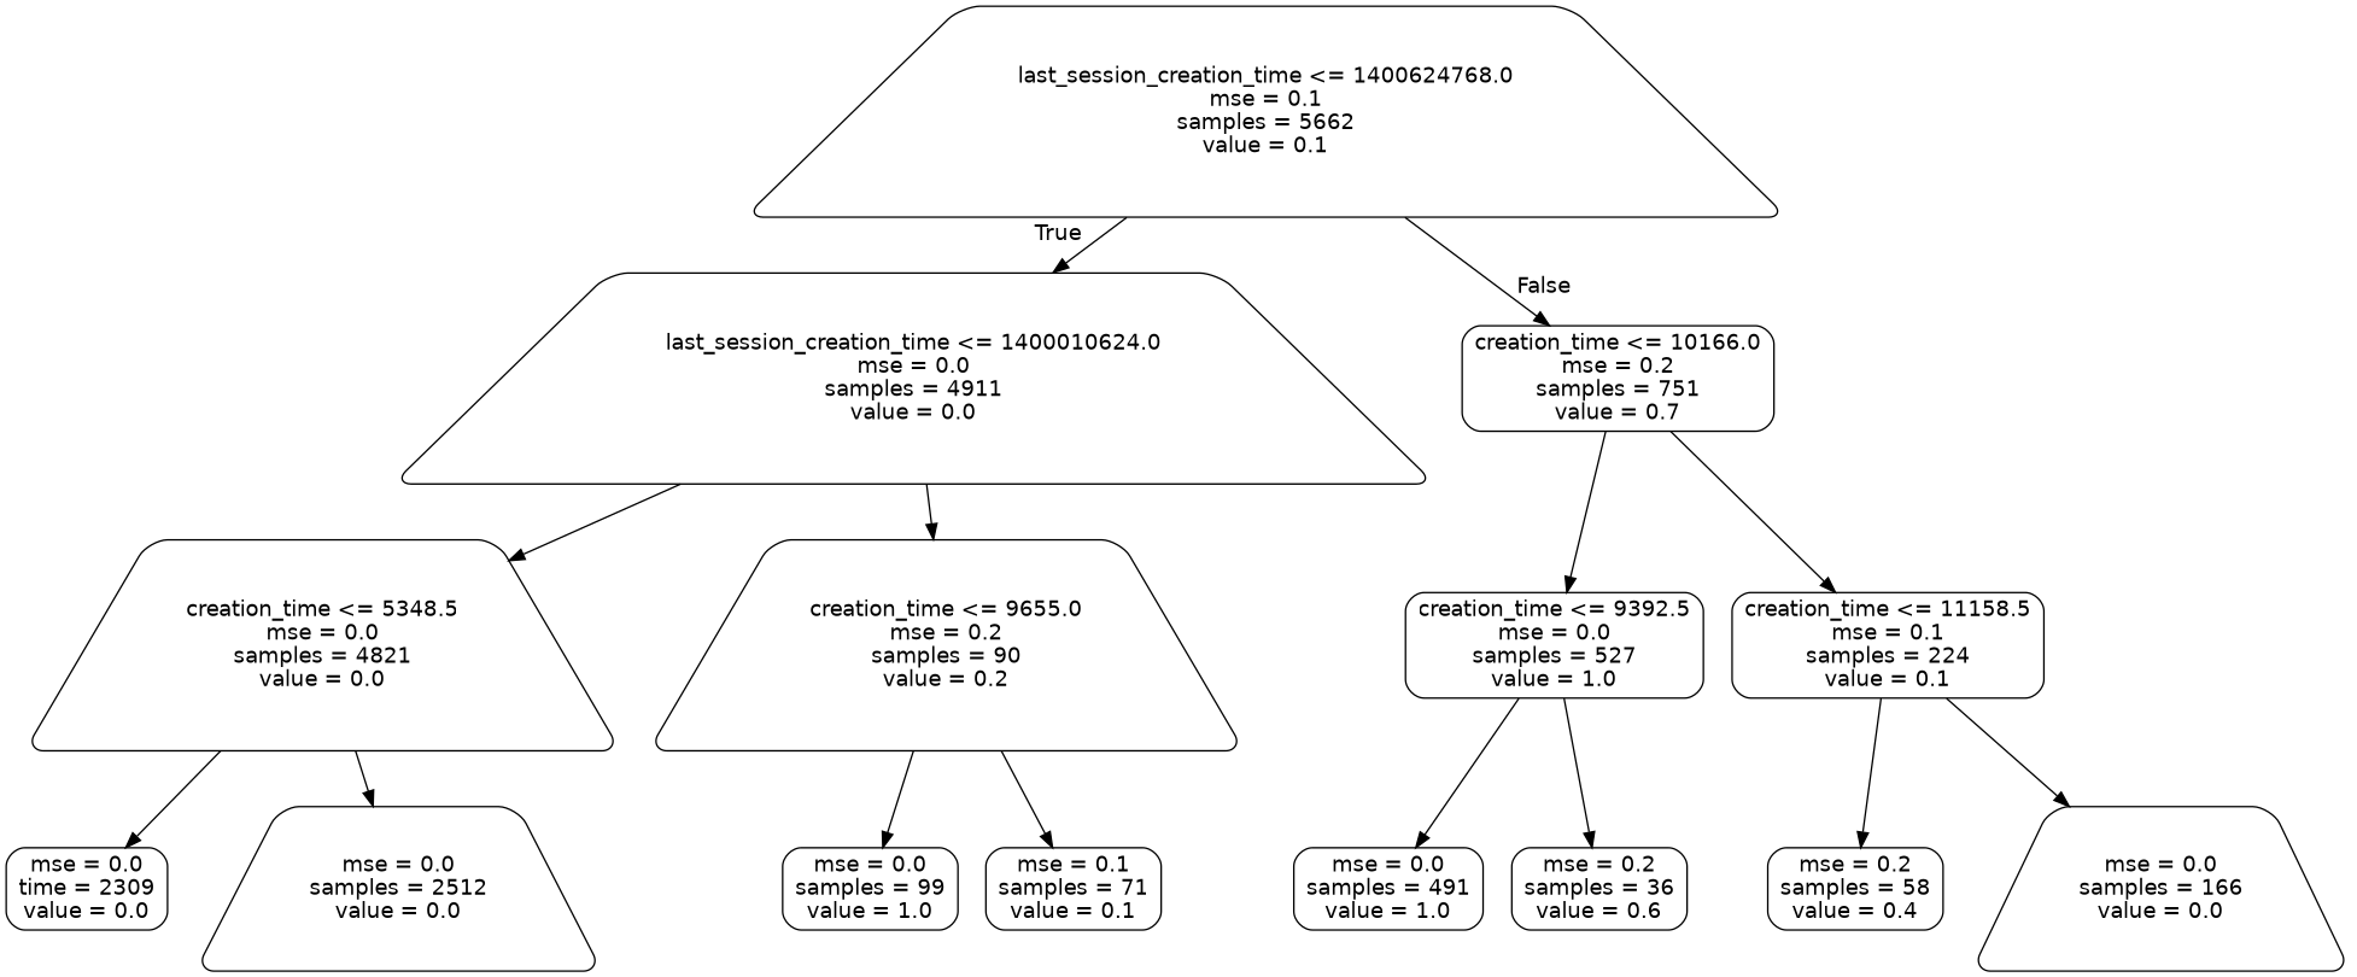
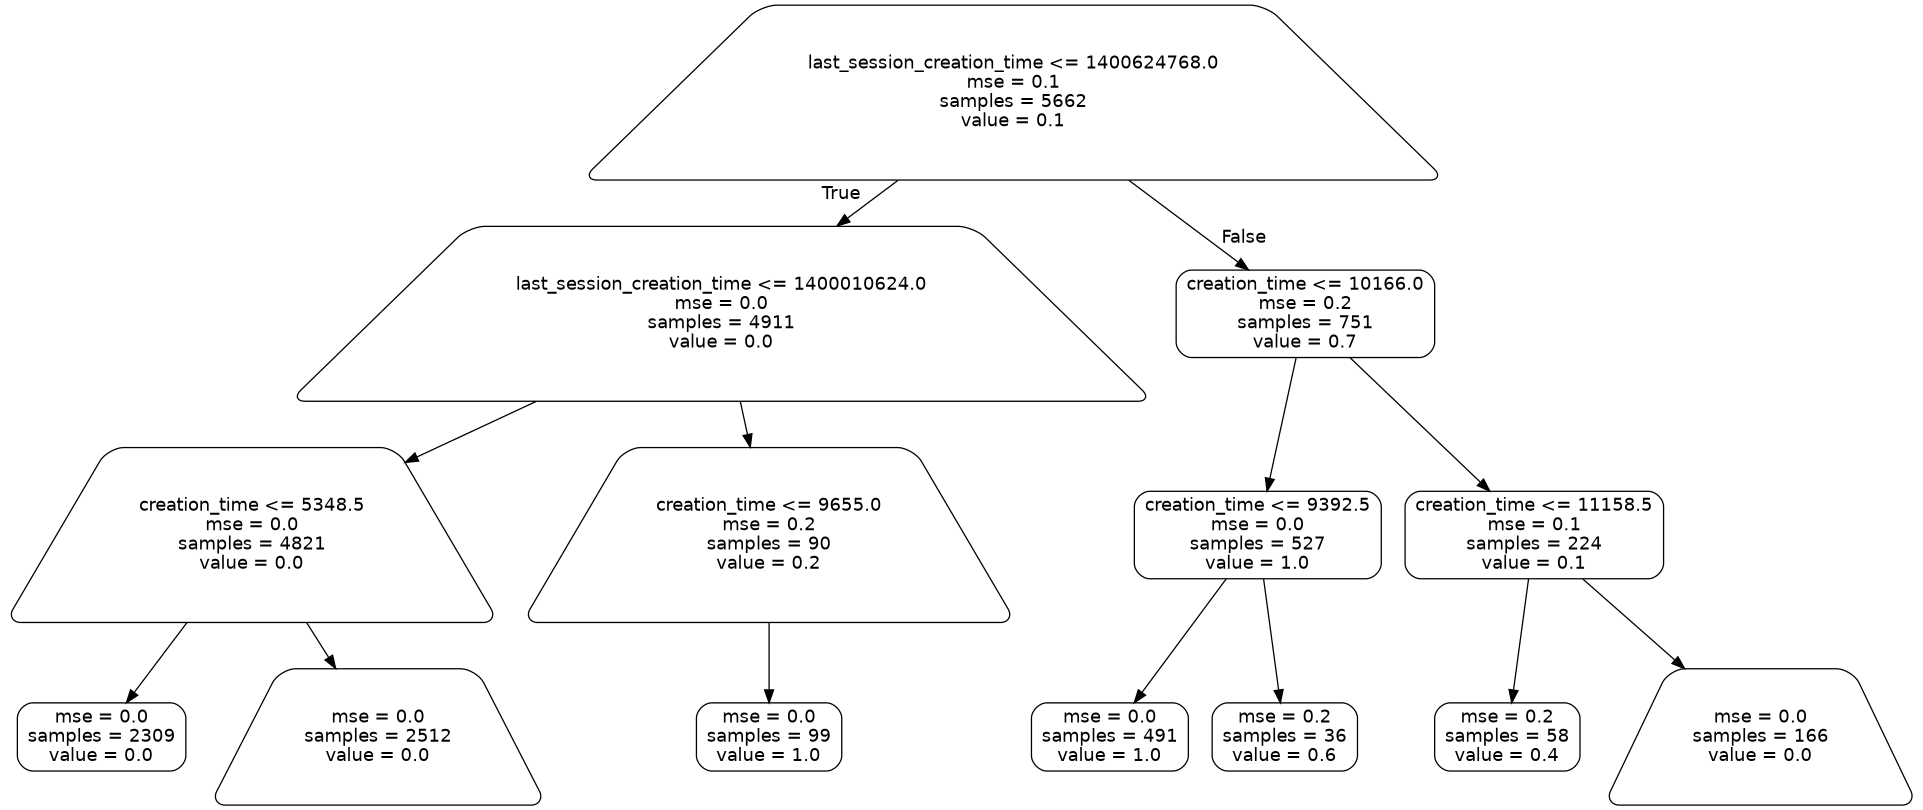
  digraph {
    node [color=black fontname=helvetica shape=box style=rounded]
    edge [fontname=helvetica]
    n1 [label="last_session_creation_time <= 1400624768.0\nmse = 0.1\nsamples = 5662\nvalue = 0.1" shape=trapezium]
    n2 [label="last_session_creation_time <= 1400010624.0\nmse = 0.0\nsamples = 4911\nvalue = 0.0" shape=trapezium]
    n3 [label="creation_time <= 10166.0\nmse = 0.2\nsamples = 751\nvalue = 0.7"]
    n4 [label="creation_time <= 5348.5\nmse = 0.0\nsamples = 4821\nvalue = 0.0" shape=trapezium]
    n5 [label="creation_time <= 9655.0\nmse = 0.2\nsamples = 90\nvalue = 0.2" shape=trapezium]
    n6 [label="creation_time <= 9392.5\nmse = 0.0\nsamples = 527\nvalue = 1.0"]
    n7 [label="creation_time <= 11158.5\nmse = 0.1\nsamples = 224\nvalue = 0.1"]
-   n8 [label="mse = 0.0\ntime = 2309\nvalue = 0.0"]
+   n8 [label="mse = 0.0\nsamples = 2309\nvalue = 0.0"]
    n9 [label="mse = 0.0\nsamples = 2512\nvalue = 0.0" shape=trapezium]
    n10 [label="mse = 0.0\nsamples = 99\nvalue = 1.0"]
-   n11 [label="mse = 0.1\nsamples = 71\nvalue = 0.1"]
    n12 [label="mse = 0.0\nsamples = 491\nvalue = 1.0"]
    n13 [label="mse = 0.2\nsamples = 36\nvalue = 0.6"]
    n14 [label="mse = 0.2\nsamples = 58\nvalue = 0.4"]
    n15 [label="mse = 0.0\nsamples = 166\nvalue = 0.0" shape=trapezium]
    n1 -> n2 [headlabel=True labelangle=45 labeldistance=2.5]
    n1 -> n3 [headlabel=False labelangle=-45 labeldistance=2.5]
    n2 -> n4
    n2 -> n5
    n3 -> n6
    n3 -> n7
    n4 -> n8
    n4 -> n9
    n5 -> n10
-   n5 -> n11
    n6 -> n12
    n6 -> n13
    n7 -> n14
    n7 -> n15
  }
